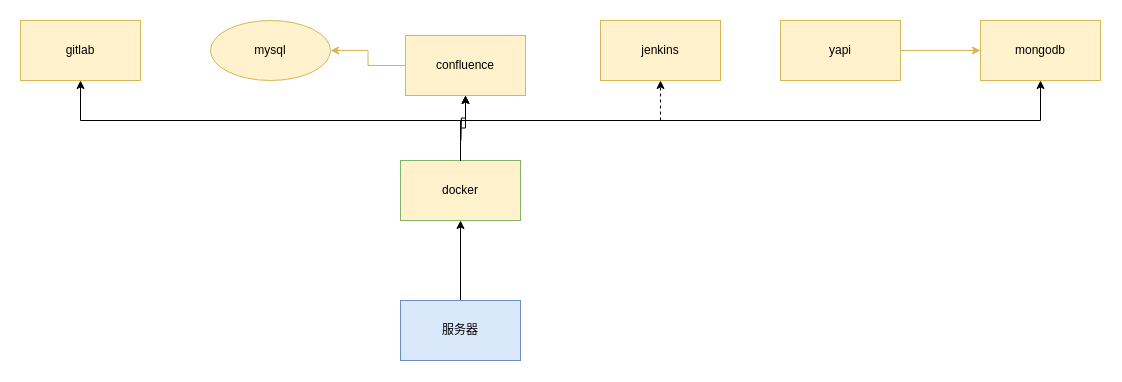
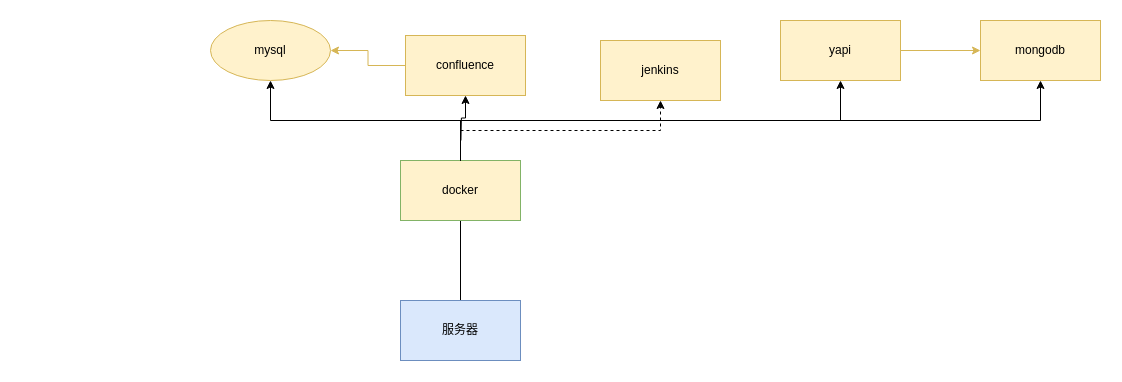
  <mxCell id="0" />
  <mxCell id="1" parent="0" />
- <mxCell id="2" style="edgeStyle=orthogonalEdgeStyle;rounded=0;orthogonalLoop=1;jettySize=auto;html=1;exitX=0.5;exitY=0;exitDx=0;exitDy=0;entryX=0.5;entryY=1;entryDx=0;entryDy=0;" edge="1" parent="1" source="3" target="5"><mxGeometry relative="1" as="geometry" /></mxCell>
+ <mxCell id="2" style="edgeStyle=orthogonalEdgeStyle;rounded=0;orthogonalLoop=1;jettySize=auto;html=1;exitX=0.5;exitY=0;exitDx=0;exitDy=0;entryX=0.5;entryY=1;entryDx=0;entryDy=0;endArrow=none;" edge="1" parent="1" source="3" target="5"><mxGeometry relative="1" as="geometry" /></mxCell>
  <mxCell id="3" value="服务器" style="rounded=0;whiteSpace=wrap;html=1;fillColor=#dae8fc;strokeColor=#6c8ebf;" vertex="1" parent="1"><mxGeometry x="400" y="300" width="120" height="60" as="geometry" /></mxCell>
- <mxCell id="4" style="edgeStyle=orthogonalEdgeStyle;rounded=0;orthogonalLoop=1;jettySize=auto;html=1;exitX=0.5;exitY=0;exitDx=0;exitDy=0;entryX=0.5;entryY=1;entryDx=0;entryDy=0;" edge="1" parent="1" source="5" target="9"><mxGeometry relative="1" as="geometry" /></mxCell>
  <mxCell id="5" value="docker" style="rounded=0;whiteSpace=wrap;html=1;fillColor=#fff2cc;strokeColor=#82b366;" vertex="1" parent="1"><mxGeometry x="400" y="160" width="120" height="60" as="geometry" /></mxCell>
  <mxCell id="6" style="edgeStyle=orthogonalEdgeStyle;rounded=0;orthogonalLoop=1;jettySize=auto;html=1;exitX=0.5;exitY=1;exitDx=0;exitDy=0;entryX=0.5;entryY=1;entryDx=0;entryDy=0;" edge="1" parent="1" target="8"><mxGeometry relative="1" as="geometry"><mxPoint x="460.429" y="140" as="sourcePoint" /></mxGeometry></mxCell>
  <mxCell id="7" style="edgeStyle=orthogonalEdgeStyle;rounded=0;orthogonalLoop=1;jettySize=auto;html=1;exitX=0;exitY=0.5;exitDx=0;exitDy=0;fillColor=#fff2cc;strokeColor=#d6b656;" edge="1" parent="1" source="8" target="18"><mxGeometry relative="1" as="geometry" /></mxCell>
  <mxCell id="8" value="confluence" style="rounded=0;whiteSpace=wrap;html=1;fillColor=#fff2cc;strokeColor=#d6b656;" vertex="1" parent="1"><mxGeometry x="405" y="35" width="120" height="60" as="geometry" /></mxCell>
- <mxCell id="9" value="gitlab" style="rounded=0;whiteSpace=wrap;html=1;fillColor=#fff2cc;strokeColor=#d6b656;" vertex="1" parent="1"><mxGeometry x="20" y="20" width="120" height="60" as="geometry" /></mxCell>
  <mxCell id="10" style="edgeStyle=orthogonalEdgeStyle;rounded=0;orthogonalLoop=1;jettySize=auto;html=1;exitX=0.5;exitY=0;exitDx=0;exitDy=0;entryX=0.5;entryY=1;entryDx=0;entryDy=0;dashed=1;" edge="1" parent="1" source="5" target="11"><mxGeometry relative="1" as="geometry" /></mxCell>
- <mxCell id="11" value="jenkins" style="rounded=0;whiteSpace=wrap;html=1;fillColor=#fff2cc;strokeColor=#d6b656;" vertex="1" parent="1"><mxGeometry x="600" y="20" width="120" height="60" as="geometry" /></mxCell>
+ <mxCell id="11" value="jenkins" style="rounded=0;whiteSpace=wrap;html=1;fillColor=#fff2cc;strokeColor=#d6b656;" vertex="1" parent="1"><mxGeometry x="600" y="40" width="120" height="60" as="geometry" /></mxCell>
+ <mxCell id="12" style="edgeStyle=orthogonalEdgeStyle;rounded=0;orthogonalLoop=1;jettySize=auto;html=1;entryX=0.5;entryY=1;entryDx=0;entryDy=0;exitX=0.5;exitY=0;exitDx=0;exitDy=0;" edge="1" parent="1" source="5" target="14"><mxGeometry relative="1" as="geometry" /></mxCell>
  <mxCell id="13" style="edgeStyle=orthogonalEdgeStyle;rounded=0;orthogonalLoop=1;jettySize=auto;html=1;exitX=1;exitY=0.5;exitDx=0;exitDy=0;entryX=0;entryY=0.5;entryDx=0;entryDy=0;fillColor=#fff2cc;strokeColor=#d6b656;" edge="1" parent="1" source="14" target="16"><mxGeometry relative="1" as="geometry" /></mxCell>
  <mxCell id="14" value="yapi" style="rounded=0;whiteSpace=wrap;html=1;fillColor=#fff2cc;strokeColor=#d6b656;" vertex="1" parent="1"><mxGeometry x="780" y="20" width="120" height="60" as="geometry" /></mxCell>
  <mxCell id="15" style="edgeStyle=orthogonalEdgeStyle;rounded=0;orthogonalLoop=1;jettySize=auto;html=1;entryX=0.5;entryY=1;entryDx=0;entryDy=0;exitX=0.5;exitY=0;exitDx=0;exitDy=0;" edge="1" parent="1" source="5" target="16"><mxGeometry relative="1" as="geometry" /></mxCell>
  <mxCell id="16" value="mongodb" style="rounded=0;whiteSpace=wrap;html=1;fillColor=#fff2cc;strokeColor=#d6b656;" vertex="1" parent="1"><mxGeometry x="980" y="20" width="120" height="60" as="geometry" /></mxCell>
- <mxCell id="17" style="edgeStyle=orthogonalEdgeStyle;rounded=0;orthogonalLoop=1;jettySize=auto;html=1;exitX=0.5;exitY=0;exitDx=0;exitDy=0;" edge="1" parent="1" source="5" target="8"><mxGeometry relative="1" as="geometry" /></mxCell>
+ <mxCell id="17" style="edgeStyle=orthogonalEdgeStyle;rounded=0;orthogonalLoop=1;jettySize=auto;html=1;entryX=0.5;entryY=1;entryDx=0;entryDy=0;exitX=0.5;exitY=0;exitDx=0;exitDy=0;" edge="1" parent="1" source="5" target="18"><mxGeometry relative="1" as="geometry" /></mxCell>
  <mxCell id="18" value="mysql" style="ellipse;whiteSpace=wrap;html=1;fillColor=#fff2cc;strokeColor=#d6b656;" vertex="1" parent="1"><mxGeometry x="210" y="20" width="120" height="60" as="geometry" /></mxCell>
